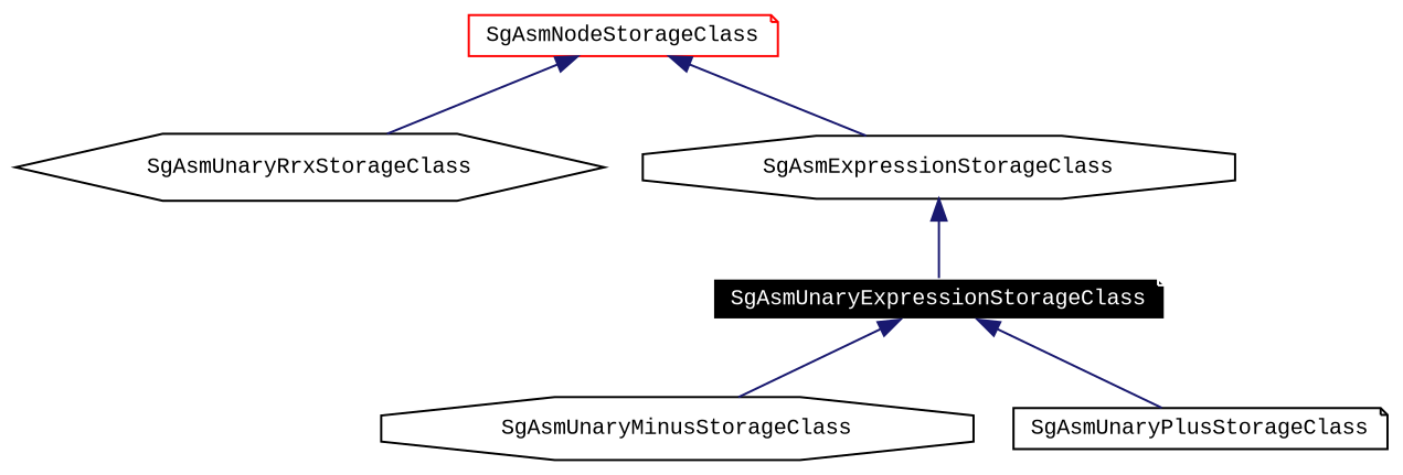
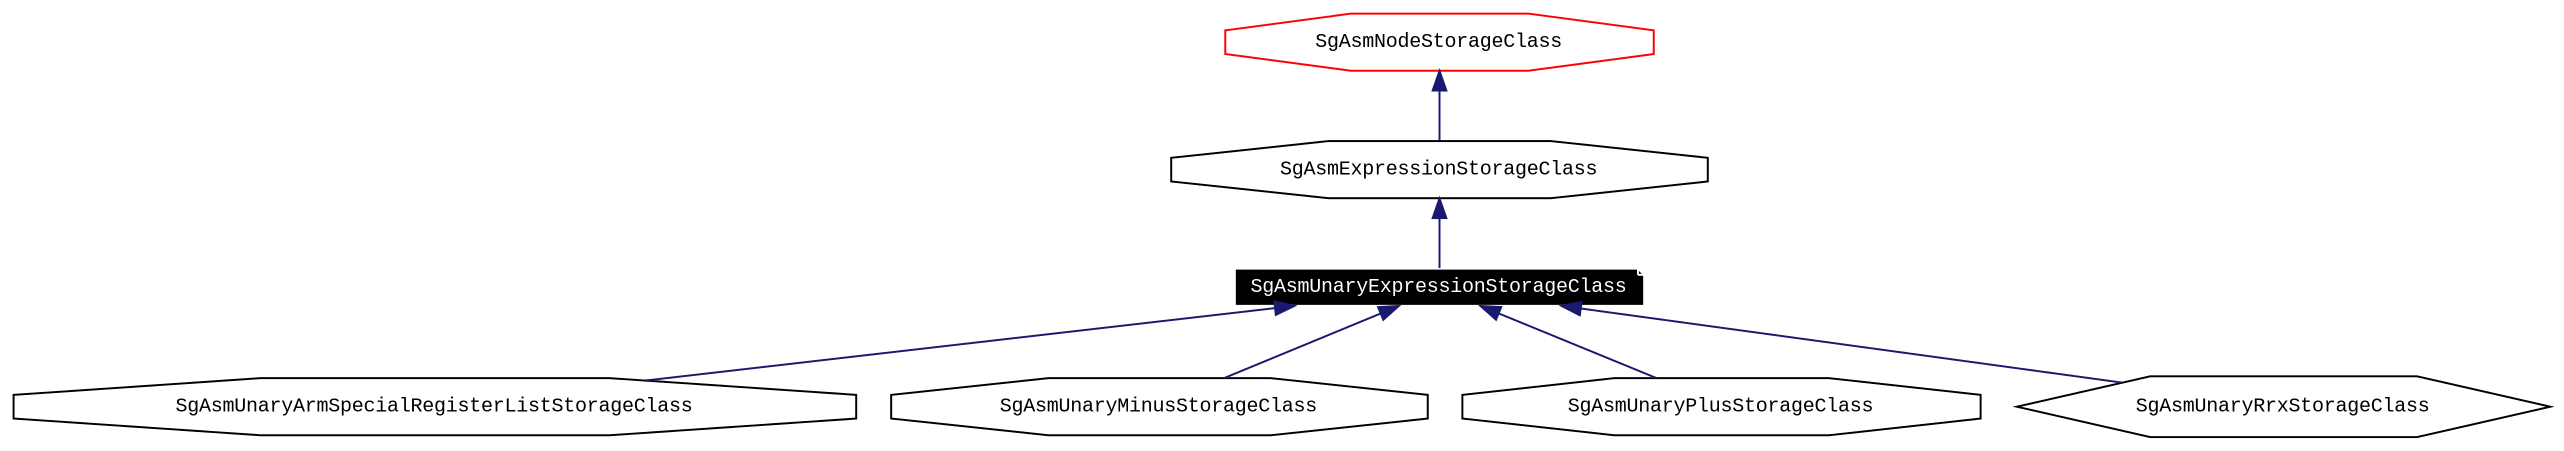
  digraph {
    fontname="Liberation Mono"
    node [color=black fontname="Liberation Mono" fontsize=10 shape=octagon]
    edge [color=midnightblue dir=back fontname="Liberation Mono" fontsize=10 labelfontname=Helvetica labelfontsize=10 style=solid]
    n1 [color=white fillcolor=black fontcolor=white height=0.2 label=SgAsmUnaryExpressionStorageClass shape=note style=filled width=0.4]
+   n2 [height=0.2 label=SgAsmUnaryArmSpecialRegisterListStorageClass width=0.4]
    n3 [height=0.2 label=SgAsmUnaryMinusStorageClass width=0.4]
-   n4 [height=0.2 label=SgAsmUnaryPlusStorageClass shape=note width=0.4]
+   n4 [height=0.2 label=SgAsmUnaryPlusStorageClass width=0.4]
    n5 [height=0.2 label=SgAsmUnaryRrxStorageClass shape=hexagon width=0.4]
    n6 [height=0.2 label=SgAsmExpressionStorageClass width=0.4]
-   n7 [color=red height=0.2 label=SgAsmNodeStorageClass shape=note width=0.4]
+   n7 [color=red height=0.2 label=SgAsmNodeStorageClass width=0.4]
+   n1 -> n2
    n1 -> n3
    n1 -> n4
-   n7 -> n5
+   n1 -> n5
    n6 -> n1
    n7 -> n6
  }
